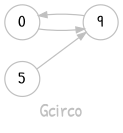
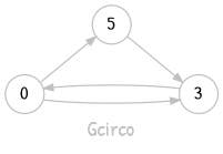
  digraph {
    fontcolor=grey
    fontname="Patrick Hand"
    fontsize=16
    label=Gcirco
    rankdir=LR
    node [color=grey fillcolor="#ffffff" fixedsize=true fontname="Patrick Hand" fontsize=14 shape=circle style=filled]
    edge [arrowsize=0.7 color=grey fontcolor=grey fontname="Patrick Hand" fontsize=12]
    0 [width=0.4]
    n2 [label=5 width=0.4]
-   3 [width=0.4 label=9]
+   3 [width=0.4]
+   0 -> n2
    0 -> 3
    n2 -> 3
    3 -> 0
  }
